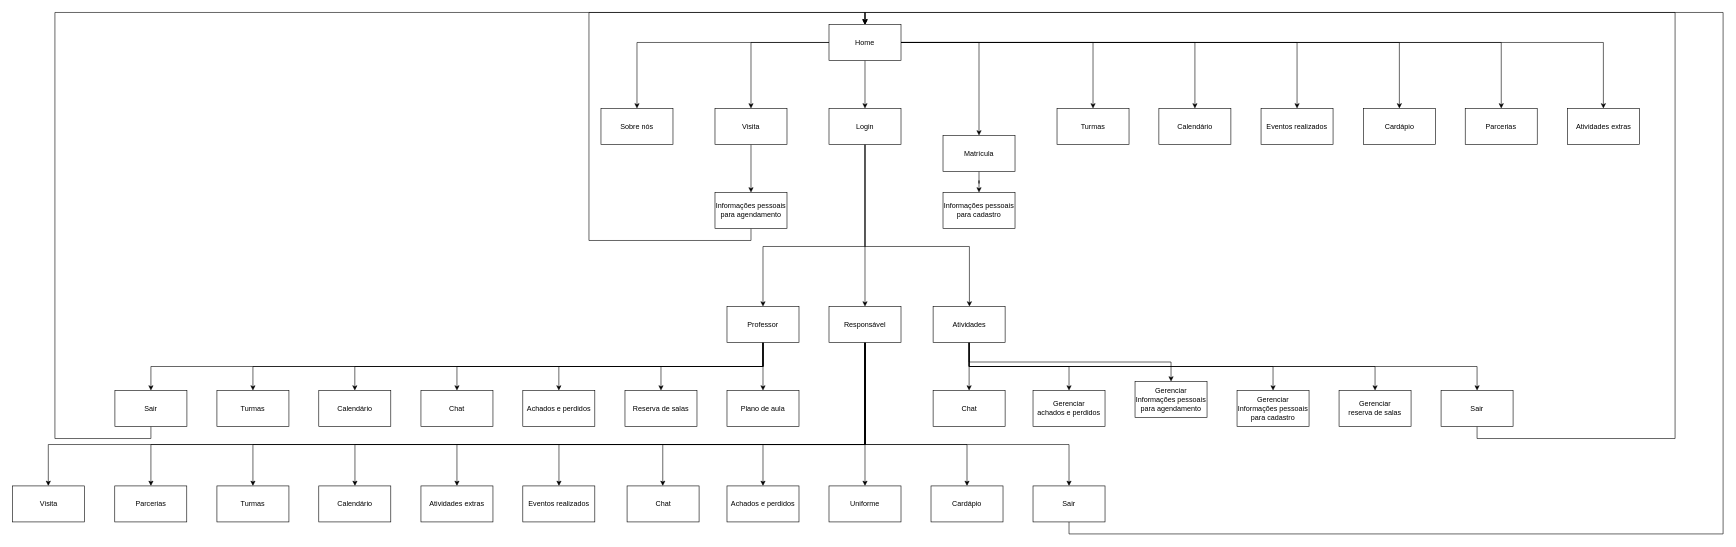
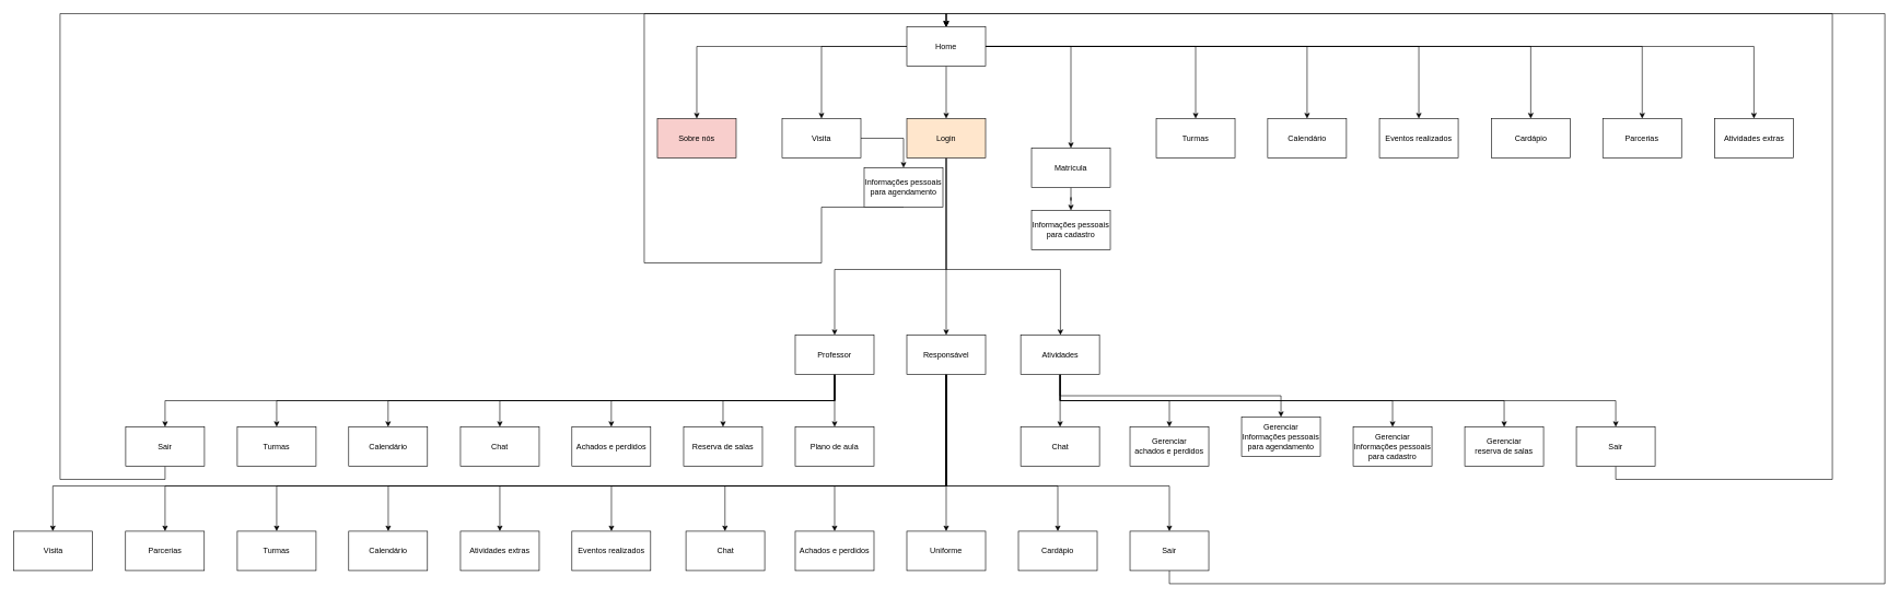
  <mxCell id="0" />
  <mxCell id="1" parent="0" />
  <mxCell id="2" value="" style="edgeStyle=orthogonalEdgeStyle;rounded=0;orthogonalLoop=1;jettySize=auto;html=1;" edge="1" parent="1" source="12" target="16"><mxGeometry relative="1" as="geometry" /></mxCell>
  <mxCell id="3" value="" style="edgeStyle=orthogonalEdgeStyle;rounded=0;orthogonalLoop=1;jettySize=auto;html=1;" edge="1" parent="1" source="12" target="18"><mxGeometry relative="1" as="geometry" /></mxCell>
  <mxCell id="4" value="" style="edgeStyle=orthogonalEdgeStyle;rounded=0;orthogonalLoop=1;jettySize=auto;html=1;" edge="1" parent="1" source="12" target="20"><mxGeometry relative="1" as="geometry" /></mxCell>
  <mxCell id="5" value="" style="edgeStyle=orthogonalEdgeStyle;rounded=0;orthogonalLoop=1;jettySize=auto;html=1;" edge="1" parent="1" source="12" target="21"><mxGeometry relative="1" as="geometry" /></mxCell>
  <mxCell id="6" style="edgeStyle=orthogonalEdgeStyle;rounded=0;orthogonalLoop=1;jettySize=auto;html=1;exitX=1;exitY=0.5;exitDx=0;exitDy=0;" edge="1" parent="1" source="12" target="78"><mxGeometry relative="1" as="geometry" /></mxCell>
  <mxCell id="7" style="edgeStyle=orthogonalEdgeStyle;rounded=0;orthogonalLoop=1;jettySize=auto;html=1;exitX=1;exitY=0.5;exitDx=0;exitDy=0;" edge="1" parent="1" source="12" target="77"><mxGeometry relative="1" as="geometry" /></mxCell>
  <mxCell id="8" style="edgeStyle=orthogonalEdgeStyle;rounded=0;orthogonalLoop=1;jettySize=auto;html=1;exitX=1;exitY=0.5;exitDx=0;exitDy=0;" edge="1" parent="1" source="12" target="76"><mxGeometry relative="1" as="geometry" /></mxCell>
  <mxCell id="9" style="edgeStyle=orthogonalEdgeStyle;rounded=0;orthogonalLoop=1;jettySize=auto;html=1;exitX=1;exitY=0.5;exitDx=0;exitDy=0;" edge="1" parent="1" source="12" target="81"><mxGeometry relative="1" as="geometry" /></mxCell>
  <mxCell id="10" style="edgeStyle=orthogonalEdgeStyle;rounded=0;orthogonalLoop=1;jettySize=auto;html=1;exitX=1;exitY=0.5;exitDx=0;exitDy=0;" edge="1" parent="1" source="12" target="80"><mxGeometry relative="1" as="geometry" /></mxCell>
  <mxCell id="11" style="edgeStyle=orthogonalEdgeStyle;rounded=0;orthogonalLoop=1;jettySize=auto;html=1;exitX=1;exitY=0.5;exitDx=0;exitDy=0;entryX=0.5;entryY=0;entryDx=0;entryDy=0;" edge="1" parent="1" source="12" target="79"><mxGeometry relative="1" as="geometry" /></mxCell>
  <mxCell id="12" value="Home" style="rounded=0;whiteSpace=wrap;html=1;" vertex="1" parent="1"><mxGeometry x="1381" y="40" width="120" height="60" as="geometry" /></mxCell>
  <mxCell id="13" value="" style="edgeStyle=orthogonalEdgeStyle;rounded=0;orthogonalLoop=1;jettySize=auto;html=1;" edge="1" parent="1" source="16" target="44"><mxGeometry relative="1" as="geometry" /></mxCell>
  <mxCell id="14" style="edgeStyle=orthogonalEdgeStyle;rounded=0;orthogonalLoop=1;jettySize=auto;html=1;exitX=0.5;exitY=1;exitDx=0;exitDy=0;entryX=0.5;entryY=0;entryDx=0;entryDy=0;" edge="1" parent="1" source="16" target="32"><mxGeometry relative="1" as="geometry"><Array as="points"><mxPoint x="1441" y="410" /><mxPoint x="1271" y="410" /></Array></mxGeometry></mxCell>
  <mxCell id="15" style="edgeStyle=orthogonalEdgeStyle;rounded=0;orthogonalLoop=1;jettySize=auto;html=1;exitX=0.5;exitY=1;exitDx=0;exitDy=0;" edge="1" parent="1" source="16" target="51"><mxGeometry relative="1" as="geometry"><Array as="points"><mxPoint x="1441" y="410" /><mxPoint x="1615" y="410" /></Array></mxGeometry></mxCell>
- <mxCell id="16" value="Login" style="rounded=0;whiteSpace=wrap;html=1;" vertex="1" parent="1"><mxGeometry x="1381" y="180" width="120" height="60" as="geometry" /></mxCell>
+ <mxCell id="16" value="Login" style="rounded=0;whiteSpace=wrap;html=1;fillColor=#ffe6cc;" vertex="1" parent="1"><mxGeometry x="1381" y="180" width="120" height="60" as="geometry" /></mxCell>
  <mxCell id="17" value="" style="edgeStyle=orthogonalEdgeStyle;rounded=0;orthogonalLoop=1;jettySize=auto;html=1;" edge="1" parent="1" source="18" target="22"><mxGeometry relative="1" as="geometry" /></mxCell>
  <mxCell id="18" value="Matrícula" style="whiteSpace=wrap;html=1;rounded=0;" vertex="1" parent="1"><mxGeometry x="1571" y="225" width="120" height="60" as="geometry" /></mxCell>
  <mxCell id="19" value="" style="edgeStyle=orthogonalEdgeStyle;rounded=0;orthogonalLoop=1;jettySize=auto;html=1;" edge="1" parent="1" source="20" target="24"><mxGeometry relative="1" as="geometry" /></mxCell>
  <mxCell id="20" value="Visita" style="whiteSpace=wrap;html=1;rounded=0;" vertex="1" parent="1"><mxGeometry x="1191" y="180" width="120" height="60" as="geometry" /></mxCell>
- <mxCell id="21" value="Sobre nós" style="whiteSpace=wrap;html=1;rounded=0;" vertex="1" parent="1"><mxGeometry x="1001" y="180" width="120" height="60" as="geometry" /></mxCell>
+ <mxCell id="21" value="Sobre nós" style="whiteSpace=wrap;html=1;rounded=0;fillColor=#f8cecc;" vertex="1" parent="1"><mxGeometry x="1001" y="180" width="120" height="60" as="geometry" /></mxCell>
  <mxCell id="22" value="Informações pessoais&lt;div&gt;para cadastro&lt;/div&gt;" style="whiteSpace=wrap;html=1;rounded=0;" vertex="1" parent="1"><mxGeometry x="1571" y="320" width="120" height="60" as="geometry" /></mxCell>
  <mxCell id="23" style="edgeStyle=orthogonalEdgeStyle;rounded=0;orthogonalLoop=1;jettySize=auto;html=1;exitX=0.5;exitY=1;exitDx=0;exitDy=0;entryX=0.5;entryY=0;entryDx=0;entryDy=0;" edge="1" parent="1" source="24" target="12"><mxGeometry relative="1" as="geometry"><Array as="points"><mxPoint x="1251" y="400" /><mxPoint x="981" y="400" /><mxPoint x="981" y="20" /><mxPoint x="1441" y="20" /></Array></mxGeometry></mxCell>
- <mxCell id="24" value="Informações pessoais&lt;div&gt;para agendamento&lt;/div&gt;" style="whiteSpace=wrap;html=1;rounded=0;" vertex="1" parent="1"><mxGeometry x="1191" y="320" width="120" height="60" as="geometry" /></mxCell>
+ <mxCell id="24" value="Informações pessoais&lt;div&gt;para agendamento&lt;/div&gt;" style="whiteSpace=wrap;html=1;rounded=0;" vertex="1" parent="1"><mxGeometry x="1316" y="255" width="120" height="60" as="geometry" /></mxCell>
  <mxCell id="25" style="edgeStyle=orthogonalEdgeStyle;rounded=0;orthogonalLoop=1;jettySize=auto;html=1;exitX=0.5;exitY=1;exitDx=0;exitDy=0;" edge="1" parent="1" source="32" target="60"><mxGeometry relative="1" as="geometry" /></mxCell>
  <mxCell id="26" style="edgeStyle=orthogonalEdgeStyle;rounded=0;orthogonalLoop=1;jettySize=auto;html=1;exitX=0.5;exitY=1;exitDx=0;exitDy=0;" edge="1" parent="1" source="32" target="59"><mxGeometry relative="1" as="geometry" /></mxCell>
  <mxCell id="27" style="edgeStyle=orthogonalEdgeStyle;rounded=0;orthogonalLoop=1;jettySize=auto;html=1;exitX=0.5;exitY=1;exitDx=0;exitDy=0;" edge="1" parent="1" source="32" target="58"><mxGeometry relative="1" as="geometry" /></mxCell>
  <mxCell id="28" style="edgeStyle=orthogonalEdgeStyle;rounded=0;orthogonalLoop=1;jettySize=auto;html=1;exitX=0.5;exitY=1;exitDx=0;exitDy=0;" edge="1" parent="1" source="32" target="57"><mxGeometry relative="1" as="geometry" /></mxCell>
  <mxCell id="29" style="edgeStyle=orthogonalEdgeStyle;rounded=0;orthogonalLoop=1;jettySize=auto;html=1;exitX=0.5;exitY=1;exitDx=0;exitDy=0;" edge="1" parent="1" source="32" target="63"><mxGeometry relative="1" as="geometry" /></mxCell>
  <mxCell id="30" style="edgeStyle=orthogonalEdgeStyle;rounded=0;orthogonalLoop=1;jettySize=auto;html=1;exitX=0.5;exitY=1;exitDx=0;exitDy=0;" edge="1" parent="1" source="32" target="62"><mxGeometry relative="1" as="geometry" /></mxCell>
  <mxCell id="31" style="edgeStyle=orthogonalEdgeStyle;rounded=0;orthogonalLoop=1;jettySize=auto;html=1;exitX=0.5;exitY=1;exitDx=0;exitDy=0;" edge="1" parent="1" source="32" target="75"><mxGeometry relative="1" as="geometry" /></mxCell>
  <mxCell id="32" value="Professor" style="whiteSpace=wrap;html=1;rounded=0;" vertex="1" parent="1"><mxGeometry x="1211" y="510" width="120" height="60" as="geometry" /></mxCell>
  <mxCell id="33" style="edgeStyle=orthogonalEdgeStyle;rounded=0;orthogonalLoop=1;jettySize=auto;html=1;exitX=0.5;exitY=1;exitDx=0;exitDy=0;" edge="1" parent="1" source="44" target="66"><mxGeometry relative="1" as="geometry" /></mxCell>
  <mxCell id="34" style="edgeStyle=orthogonalEdgeStyle;rounded=0;orthogonalLoop=1;jettySize=auto;html=1;exitX=0.5;exitY=1;exitDx=0;exitDy=0;" edge="1" parent="1" source="44" target="65"><mxGeometry relative="1" as="geometry"><Array as="points"><mxPoint x="1441" y="740" /><mxPoint x="1271" y="740" /></Array></mxGeometry></mxCell>
  <mxCell id="35" style="edgeStyle=orthogonalEdgeStyle;rounded=0;orthogonalLoop=1;jettySize=auto;html=1;exitX=0.5;exitY=1;exitDx=0;exitDy=0;" edge="1" parent="1" source="44" target="64"><mxGeometry relative="1" as="geometry"><Array as="points"><mxPoint x="1441" y="740" /><mxPoint x="1104" y="740" /></Array></mxGeometry></mxCell>
  <mxCell id="36" style="edgeStyle=orthogonalEdgeStyle;rounded=0;orthogonalLoop=1;jettySize=auto;html=1;exitX=0.5;exitY=1;exitDx=0;exitDy=0;" edge="1" parent="1" source="44" target="72"><mxGeometry relative="1" as="geometry"><Array as="points"><mxPoint x="1441" y="740" /><mxPoint x="931" y="740" /></Array></mxGeometry></mxCell>
  <mxCell id="37" style="edgeStyle=orthogonalEdgeStyle;rounded=0;orthogonalLoop=1;jettySize=auto;html=1;exitX=0.5;exitY=1;exitDx=0;exitDy=0;" edge="1" parent="1" source="44" target="71"><mxGeometry relative="1" as="geometry"><Array as="points"><mxPoint x="1441" y="740" /><mxPoint x="761" y="740" /></Array></mxGeometry></mxCell>
  <mxCell id="38" style="edgeStyle=orthogonalEdgeStyle;rounded=0;orthogonalLoop=1;jettySize=auto;html=1;exitX=0.5;exitY=1;exitDx=0;exitDy=0;" edge="1" parent="1" source="44" target="70"><mxGeometry relative="1" as="geometry"><Array as="points"><mxPoint x="1441" y="740" /><mxPoint x="591" y="740" /></Array></mxGeometry></mxCell>
  <mxCell id="39" style="edgeStyle=orthogonalEdgeStyle;rounded=0;orthogonalLoop=1;jettySize=auto;html=1;exitX=0.5;exitY=1;exitDx=0;exitDy=0;" edge="1" parent="1" source="44" target="67"><mxGeometry relative="1" as="geometry"><Array as="points"><mxPoint x="1441" y="740" /><mxPoint x="1611" y="740" /></Array></mxGeometry></mxCell>
  <mxCell id="40" style="edgeStyle=orthogonalEdgeStyle;rounded=0;orthogonalLoop=1;jettySize=auto;html=1;exitX=0.5;exitY=1;exitDx=0;exitDy=0;" edge="1" parent="1" source="44" target="69"><mxGeometry relative="1" as="geometry"><Array as="points"><mxPoint x="1441" y="740" /><mxPoint x="1781" y="740" /></Array></mxGeometry></mxCell>
  <mxCell id="41" style="edgeStyle=orthogonalEdgeStyle;rounded=0;orthogonalLoop=1;jettySize=auto;html=1;exitX=0.5;exitY=1;exitDx=0;exitDy=0;" edge="1" parent="1" source="44" target="83"><mxGeometry relative="1" as="geometry"><Array as="points"><mxPoint x="1441" y="740" /><mxPoint x="421" y="740" /></Array></mxGeometry></mxCell>
  <mxCell id="42" style="edgeStyle=orthogonalEdgeStyle;rounded=0;orthogonalLoop=1;jettySize=auto;html=1;exitX=0.5;exitY=1;exitDx=0;exitDy=0;" edge="1" parent="1" source="44" target="82"><mxGeometry relative="1" as="geometry"><Array as="points"><mxPoint x="1441" y="740" /><mxPoint x="251" y="740" /></Array></mxGeometry></mxCell>
  <mxCell id="43" style="edgeStyle=orthogonalEdgeStyle;rounded=0;orthogonalLoop=1;jettySize=auto;html=1;exitX=0.5;exitY=1;exitDx=0;exitDy=0;" edge="1" parent="1" source="44" target="84"><mxGeometry relative="1" as="geometry"><Array as="points"><mxPoint x="1441" y="740" /><mxPoint x="80" y="740" /></Array></mxGeometry></mxCell>
  <mxCell id="44" value="Responsável" style="whiteSpace=wrap;html=1;rounded=0;" vertex="1" parent="1"><mxGeometry x="1381" y="510" width="120" height="60" as="geometry" /></mxCell>
  <mxCell id="45" value="" style="edgeStyle=orthogonalEdgeStyle;rounded=0;orthogonalLoop=1;jettySize=auto;html=1;" edge="1" parent="1" source="51" target="52"><mxGeometry relative="1" as="geometry" /></mxCell>
  <mxCell id="46" style="edgeStyle=orthogonalEdgeStyle;rounded=0;orthogonalLoop=1;jettySize=auto;html=1;exitX=0.5;exitY=1;exitDx=0;exitDy=0;" edge="1" parent="1" source="51" target="53"><mxGeometry relative="1" as="geometry" /></mxCell>
  <mxCell id="47" style="edgeStyle=orthogonalEdgeStyle;rounded=0;orthogonalLoop=1;jettySize=auto;html=1;exitX=0.5;exitY=1;exitDx=0;exitDy=0;" edge="1" parent="1" source="51" target="54"><mxGeometry relative="1" as="geometry" /></mxCell>
  <mxCell id="48" style="edgeStyle=orthogonalEdgeStyle;rounded=0;orthogonalLoop=1;jettySize=auto;html=1;exitX=0.5;exitY=1;exitDx=0;exitDy=0;" edge="1" parent="1" source="51" target="55"><mxGeometry relative="1" as="geometry" /></mxCell>
  <mxCell id="49" style="edgeStyle=orthogonalEdgeStyle;rounded=0;orthogonalLoop=1;jettySize=auto;html=1;exitX=0.5;exitY=1;exitDx=0;exitDy=0;" edge="1" parent="1" source="51" target="56"><mxGeometry relative="1" as="geometry" /></mxCell>
  <mxCell id="50" style="edgeStyle=orthogonalEdgeStyle;rounded=0;orthogonalLoop=1;jettySize=auto;html=1;exitX=0.5;exitY=1;exitDx=0;exitDy=0;" edge="1" parent="1" source="51" target="74"><mxGeometry relative="1" as="geometry" /></mxCell>
  <mxCell id="51" value="Atividades" style="whiteSpace=wrap;html=1;rounded=0;" vertex="1" parent="1"><mxGeometry x="1554.5" y="510" width="120" height="60" as="geometry" /></mxCell>
  <mxCell id="52" value="Chat" style="whiteSpace=wrap;html=1;rounded=0;" vertex="1" parent="1"><mxGeometry x="1554.5" y="650" width="120" height="60" as="geometry" /></mxCell>
  <mxCell id="53" value="&lt;div&gt;Gerenciar&lt;/div&gt;achados e perdidos" style="whiteSpace=wrap;html=1;rounded=0;" vertex="1" parent="1"><mxGeometry x="1721" y="650" width="120" height="60" as="geometry" /></mxCell>
  <mxCell id="54" value="Gerenciar&lt;div&gt;Informações pessoais&lt;div&gt;para agendamento&lt;/div&gt;&lt;/div&gt;" style="whiteSpace=wrap;html=1;rounded=0;" vertex="1" parent="1"><mxGeometry x="1891" y="635" width="120" height="60" as="geometry" /></mxCell>
  <mxCell id="55" value="Gerenciar&lt;div&gt;Informações pessoais&lt;div&gt;para cadastro&lt;/div&gt;&lt;/div&gt;" style="whiteSpace=wrap;html=1;rounded=0;" vertex="1" parent="1"><mxGeometry x="2061" y="650" width="120" height="60" as="geometry" /></mxCell>
  <mxCell id="56" value="Gerenciar&lt;div&gt;reserva de salas&lt;/div&gt;" style="whiteSpace=wrap;html=1;rounded=0;" vertex="1" parent="1"><mxGeometry x="2231" y="650" width="120" height="60" as="geometry" /></mxCell>
  <mxCell id="57" value="Chat" style="whiteSpace=wrap;html=1;rounded=0;" vertex="1" parent="1"><mxGeometry x="701" y="650" width="120" height="60" as="geometry" /></mxCell>
  <mxCell id="58" value="Achados e perdidos" style="whiteSpace=wrap;html=1;rounded=0;" vertex="1" parent="1"><mxGeometry x="870.75" y="650" width="120" height="60" as="geometry" /></mxCell>
  <mxCell id="59" value="Reserva de salas" style="whiteSpace=wrap;html=1;rounded=0;" vertex="1" parent="1"><mxGeometry x="1041" y="650" width="120" height="60" as="geometry" /></mxCell>
  <mxCell id="60" value="Plano de aula" style="whiteSpace=wrap;html=1;rounded=0;" vertex="1" parent="1"><mxGeometry x="1211" y="650" width="120" height="60" as="geometry" /></mxCell>
  <mxCell id="61" style="edgeStyle=orthogonalEdgeStyle;rounded=0;orthogonalLoop=1;jettySize=auto;html=1;exitX=0.5;exitY=1;exitDx=0;exitDy=0;entryX=0.5;entryY=0;entryDx=0;entryDy=0;" edge="1" parent="1" source="62" target="12"><mxGeometry relative="1" as="geometry"><Array as="points"><mxPoint x="251" y="730" /><mxPoint x="91" y="730" /><mxPoint x="91" y="20" /><mxPoint x="1441" y="20" /></Array></mxGeometry></mxCell>
  <mxCell id="62" value="Sair" style="whiteSpace=wrap;html=1;rounded=0;" vertex="1" parent="1"><mxGeometry x="191" y="650" width="120" height="60" as="geometry" /></mxCell>
  <mxCell id="63" value="Calendário" style="whiteSpace=wrap;html=1;rounded=0;" vertex="1" parent="1"><mxGeometry x="530.75" y="650" width="120" height="60" as="geometry" /></mxCell>
  <mxCell id="64" value="Chat" style="whiteSpace=wrap;html=1;rounded=0;" vertex="1" parent="1"><mxGeometry x="1044.5" y="809" width="120" height="60" as="geometry" /></mxCell>
  <mxCell id="65" value="Achados e perdidos" style="whiteSpace=wrap;html=1;rounded=0;" vertex="1" parent="1"><mxGeometry x="1211" y="809" width="120" height="60" as="geometry" /></mxCell>
  <mxCell id="66" value="Uniforme" style="whiteSpace=wrap;html=1;rounded=0;" vertex="1" parent="1"><mxGeometry x="1381" y="809" width="120" height="60" as="geometry" /></mxCell>
  <mxCell id="67" value="Cardápio" style="whiteSpace=wrap;html=1;rounded=0;" vertex="1" parent="1"><mxGeometry x="1551" y="809" width="120" height="60" as="geometry" /></mxCell>
  <mxCell id="68" style="edgeStyle=orthogonalEdgeStyle;rounded=0;orthogonalLoop=1;jettySize=auto;html=1;exitX=0.5;exitY=1;exitDx=0;exitDy=0;entryX=0.5;entryY=0;entryDx=0;entryDy=0;" edge="1" parent="1" source="69" target="12"><mxGeometry relative="1" as="geometry"><mxPoint x="2661" y="600" as="targetPoint" /><Array as="points"><mxPoint x="1781" y="889" /><mxPoint x="2871" y="889" /><mxPoint x="2871" y="20" /><mxPoint x="1441" y="20" /></Array></mxGeometry></mxCell>
  <mxCell id="69" value="Sair" style="whiteSpace=wrap;html=1;rounded=0;" vertex="1" parent="1"><mxGeometry x="1721" y="809" width="120" height="60" as="geometry" /></mxCell>
  <mxCell id="70" value="Calendário" style="whiteSpace=wrap;html=1;rounded=0;" vertex="1" parent="1"><mxGeometry x="530.75" y="809" width="120" height="60" as="geometry" /></mxCell>
  <mxCell id="71" value="Atividades extras" style="whiteSpace=wrap;html=1;rounded=0;" vertex="1" parent="1"><mxGeometry x="701" y="809" width="120" height="60" as="geometry" /></mxCell>
  <mxCell id="72" value="Eventos realizados" style="whiteSpace=wrap;html=1;rounded=0;" vertex="1" parent="1"><mxGeometry x="870.75" y="809" width="120" height="60" as="geometry" /></mxCell>
  <mxCell id="73" style="edgeStyle=orthogonalEdgeStyle;rounded=0;orthogonalLoop=1;jettySize=auto;html=1;exitX=0.5;exitY=1;exitDx=0;exitDy=0;entryX=0.5;entryY=0;entryDx=0;entryDy=0;" edge="1" parent="1" source="74" target="12"><mxGeometry relative="1" as="geometry"><Array as="points"><mxPoint x="2461" y="730" /><mxPoint x="2791" y="730" /><mxPoint x="2791" y="20" /><mxPoint x="1441" y="20" /></Array></mxGeometry></mxCell>
  <mxCell id="74" value="Sair" style="whiteSpace=wrap;html=1;rounded=0;" vertex="1" parent="1"><mxGeometry x="2401" y="650" width="120" height="60" as="geometry" /></mxCell>
  <mxCell id="75" value="Turmas" style="whiteSpace=wrap;html=1;rounded=0;" vertex="1" parent="1"><mxGeometry x="361" y="650" width="120" height="60" as="geometry" /></mxCell>
  <mxCell id="76" value="Eventos realizados" style="whiteSpace=wrap;html=1;rounded=0;" vertex="1" parent="1"><mxGeometry x="2101" y="180" width="120" height="60" as="geometry" /></mxCell>
  <mxCell id="77" value="Calendário" style="whiteSpace=wrap;html=1;rounded=0;" vertex="1" parent="1"><mxGeometry x="1930.75" y="180" width="120" height="60" as="geometry" /></mxCell>
  <mxCell id="78" value="Turmas" style="whiteSpace=wrap;html=1;rounded=0;" vertex="1" parent="1"><mxGeometry x="1761" y="180" width="120" height="60" as="geometry" /></mxCell>
  <mxCell id="79" value="Atividades extras" style="whiteSpace=wrap;html=1;rounded=0;" vertex="1" parent="1"><mxGeometry x="2611.5" y="180" width="120" height="60" as="geometry" /></mxCell>
  <mxCell id="80" value="Parcerias" style="whiteSpace=wrap;html=1;rounded=0;" vertex="1" parent="1"><mxGeometry x="2441.25" y="180" width="120" height="60" as="geometry" /></mxCell>
  <mxCell id="81" value="Cardápio" style="whiteSpace=wrap;html=1;rounded=0;" vertex="1" parent="1"><mxGeometry x="2271.5" y="180" width="120" height="60" as="geometry" /></mxCell>
  <mxCell id="82" value="Parcerias" style="whiteSpace=wrap;html=1;rounded=0;" vertex="1" parent="1"><mxGeometry x="190.75" y="809" width="120" height="60" as="geometry" /></mxCell>
  <mxCell id="83" value="Turmas" style="whiteSpace=wrap;html=1;rounded=0;" vertex="1" parent="1"><mxGeometry x="361" y="809" width="120" height="60" as="geometry" /></mxCell>
  <mxCell id="84" value="Visita" style="whiteSpace=wrap;html=1;rounded=0;" vertex="1" parent="1"><mxGeometry x="20.5" y="809" width="120" height="60" as="geometry" /></mxCell>
